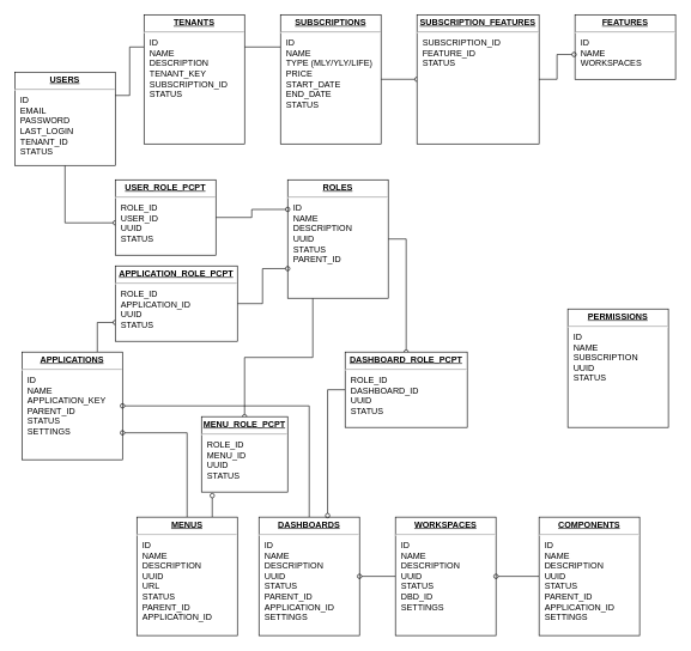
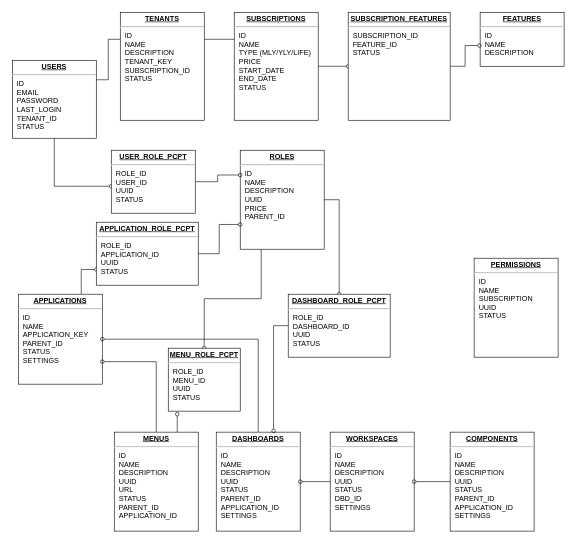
  <mxCell id="0" />
  <mxCell id="1" parent="0" />
  <mxCell id="2" style="edgeStyle=orthogonalEdgeStyle;rounded=0;orthogonalLoop=1;jettySize=auto;html=1;exitX=0.5;exitY=1;exitDx=0;exitDy=0;entryX=0;entryY=0.571;entryDx=0;entryDy=0;entryPerimeter=0;endArrow=oval;endFill=0;" edge="1" parent="1" source="3" target="33"><mxGeometry relative="1" as="geometry" /></mxCell>
  <mxCell id="3" value="&lt;p style=&quot;margin: 0px ; margin-top: 4px ; text-align: center ; text-decoration: underline&quot;&gt;&lt;b&gt;USERS&lt;/b&gt;&lt;/p&gt;&lt;hr&gt;&lt;p style=&quot;margin: 0px ; margin-left: 8px&quot;&gt;ID&lt;/p&gt;&lt;p style=&quot;margin: 0px ; margin-left: 8px&quot;&gt;EMAIL&lt;/p&gt;&lt;p style=&quot;margin: 0px ; margin-left: 8px&quot;&gt;PASSWORD&lt;/p&gt;&lt;p style=&quot;margin: 0px ; margin-left: 8px&quot;&gt;LAST_LOGIN&lt;/p&gt;&lt;p style=&quot;margin: 0px ; margin-left: 8px&quot;&gt;TENANT_ID&lt;/p&gt;&lt;p style=&quot;margin: 0px ; margin-left: 8px&quot;&gt;STATUS&lt;/p&gt;&lt;p style=&quot;margin: 0px ; margin-left: 8px&quot;&gt;&lt;br&gt;&lt;/p&gt;" style="verticalAlign=top;align=left;overflow=fill;fontSize=12;fontFamily=Helvetica;html=1;rounded=0;shadow=0;comic=0;labelBackgroundColor=none;strokeWidth=1" parent="1" vertex="1"><mxGeometry x="20" y="100" width="140" height="130" as="geometry" /></mxCell>
  <mxCell id="4" style="edgeStyle=orthogonalEdgeStyle;rounded=0;orthogonalLoop=1;jettySize=auto;html=1;exitX=0.75;exitY=0;exitDx=0;exitDy=0;entryX=0;entryY=0.75;entryDx=0;entryDy=0;endArrow=oval;endFill=0;" edge="1" parent="1" source="5" target="31"><mxGeometry relative="1" as="geometry" /></mxCell>
  <mxCell id="5" value="&lt;p style=&quot;margin: 0px ; margin-top: 4px ; text-align: center ; text-decoration: underline&quot;&gt;&lt;b&gt;APPLICATIONS&lt;/b&gt;&lt;/p&gt;&lt;hr&gt;&lt;p style=&quot;margin: 0px ; margin-left: 8px&quot;&gt;ID&lt;/p&gt;&lt;p style=&quot;margin: 0px ; margin-left: 8px&quot;&gt;NAME&lt;/p&gt;&lt;p style=&quot;margin: 0px ; margin-left: 8px&quot;&gt;APPLICATION_KEY&lt;/p&gt;&lt;p style=&quot;margin: 0px ; margin-left: 8px&quot;&gt;PARENT_ID&lt;br&gt;&lt;/p&gt;&lt;p style=&quot;margin: 0px ; margin-left: 8px&quot;&gt;STATUS&lt;/p&gt;&lt;p style=&quot;margin: 0px ; margin-left: 8px&quot;&gt;SETTINGS&lt;/p&gt;&lt;p style=&quot;margin: 0px ; margin-left: 8px&quot;&gt;&lt;br&gt;&lt;/p&gt;" style="verticalAlign=top;align=left;overflow=fill;fontSize=12;fontFamily=Helvetica;html=1;rounded=0;shadow=0;comic=0;labelBackgroundColor=none;strokeWidth=1" parent="1" vertex="1"><mxGeometry x="30" y="490" width="140" height="150" as="geometry" /></mxCell>
  <mxCell id="6" style="edgeStyle=orthogonalEdgeStyle;rounded=0;html=1;exitX=0;exitY=0.25;entryX=1;entryY=0.25;labelBackgroundColor=none;endArrow=none;endFill=0;endSize=8;fontFamily=Verdana;fontSize=12;align=left;" parent="1" source="8" target="3" edge="1"><mxGeometry relative="1" as="geometry" /></mxCell>
  <mxCell id="7" style="edgeStyle=orthogonalEdgeStyle;rounded=0;html=1;exitX=1;exitY=0.25;entryX=0;entryY=0.25;labelBackgroundColor=none;endArrow=none;endFill=0;endSize=8;fontFamily=Verdana;fontSize=12;align=left;" parent="1" source="8" target="10" edge="1"><mxGeometry relative="1" as="geometry" /></mxCell>
  <mxCell id="8" value="&lt;p style=&quot;margin: 0px ; margin-top: 4px ; text-align: center ; text-decoration: underline&quot;&gt;&lt;b&gt;TENANTS&lt;/b&gt;&lt;/p&gt;&lt;hr&gt;&lt;p style=&quot;margin: 0px ; margin-left: 8px&quot;&gt;ID&lt;br&gt;NAME&lt;/p&gt;&lt;p style=&quot;margin: 0px ; margin-left: 8px&quot;&gt;DESCRIPTION&lt;/p&gt;&lt;p style=&quot;margin: 0px ; margin-left: 8px&quot;&gt;TENANT_KEY&lt;/p&gt;&lt;p style=&quot;margin: 0px ; margin-left: 8px&quot;&gt;SUBSCRIPTION_ID&lt;/p&gt;&lt;p style=&quot;margin: 0px ; margin-left: 8px&quot;&gt;STATUS&lt;/p&gt;" style="verticalAlign=top;align=left;overflow=fill;fontSize=12;fontFamily=Helvetica;html=1;rounded=0;shadow=0;comic=0;labelBackgroundColor=none;strokeWidth=1" parent="1" vertex="1"><mxGeometry x="200" y="20" width="140" height="180" as="geometry" /></mxCell>
  <mxCell id="9" style="edgeStyle=orthogonalEdgeStyle;rounded=0;orthogonalLoop=1;jettySize=auto;html=1;exitX=1;exitY=0.5;exitDx=0;exitDy=0;endArrow=oval;endFill=0;" edge="1" parent="1" source="10" target="13"><mxGeometry relative="1" as="geometry" /></mxCell>
  <mxCell id="10" value="&lt;p style=&quot;margin: 0px ; margin-top: 4px ; text-align: center ; text-decoration: underline&quot;&gt;&lt;b&gt;SUBSCRIPTIONS&lt;/b&gt;&lt;/p&gt;&lt;hr&gt;&lt;p style=&quot;margin: 0px ; margin-left: 8px&quot;&gt;ID&lt;/p&gt;&lt;p style=&quot;margin: 0px ; margin-left: 8px&quot;&gt;NAME&lt;/p&gt;&lt;p style=&quot;margin: 0px ; margin-left: 8px&quot;&gt;TYPE (MLY/YLY/LIFE)&lt;/p&gt;&lt;p style=&quot;margin: 0px ; margin-left: 8px&quot;&gt;PRICE&lt;/p&gt;&lt;p style=&quot;margin: 0px ; margin-left: 8px&quot;&gt;START_DATE&lt;/p&gt;&lt;p style=&quot;margin: 0px ; margin-left: 8px&quot;&gt;END_DATE&lt;br&gt;STATUS&lt;/p&gt;&lt;p style=&quot;margin: 0px ; margin-left: 8px&quot;&gt;&lt;br&gt;&lt;/p&gt;&lt;p style=&quot;margin: 0px ; margin-left: 8px&quot;&gt;&lt;br&gt;&lt;/p&gt;" style="verticalAlign=top;align=left;overflow=fill;fontSize=12;fontFamily=Helvetica;html=1;rounded=0;shadow=0;comic=0;labelBackgroundColor=none;strokeWidth=1" parent="1" vertex="1"><mxGeometry x="390" y="20" width="140" height="180" as="geometry" /></mxCell>
- <mxCell id="11" value="&lt;p style=&quot;margin: 0px ; margin-top: 4px ; text-align: center ; text-decoration: underline&quot;&gt;&lt;b&gt;FEATURES&lt;/b&gt;&lt;/p&gt;&lt;hr&gt;&lt;p style=&quot;margin: 0px ; margin-left: 8px&quot;&gt;ID&lt;/p&gt;&lt;p style=&quot;margin: 0px ; margin-left: 8px&quot;&gt;NAME&lt;/p&gt;&lt;p style=&quot;margin: 0px ; margin-left: 8px&quot;&gt;WORKSPACES&lt;/p&gt;&lt;p style=&quot;margin: 0px ; margin-left: 8px&quot;&gt;&lt;br&gt;&lt;/p&gt;" style="verticalAlign=top;align=left;overflow=fill;fontSize=12;fontFamily=Helvetica;html=1;rounded=0;shadow=0;comic=0;labelBackgroundColor=none;strokeWidth=1" vertex="1" parent="1"><mxGeometry x="800" y="20" width="140" height="90" as="geometry" /></mxCell>
+ <mxCell id="11" value="&lt;p style=&quot;margin: 0px ; margin-top: 4px ; text-align: center ; text-decoration: underline&quot;&gt;&lt;b&gt;FEATURES&lt;/b&gt;&lt;/p&gt;&lt;hr&gt;&lt;p style=&quot;margin: 0px ; margin-left: 8px&quot;&gt;ID&lt;/p&gt;&lt;p style=&quot;margin: 0px ; margin-left: 8px&quot;&gt;NAME&lt;/p&gt;&lt;p style=&quot;margin: 0px ; margin-left: 8px&quot;&gt;DESCRIPTION&lt;/p&gt;&lt;p style=&quot;margin: 0px ; margin-left: 8px&quot;&gt;&lt;br&gt;&lt;/p&gt;" style="verticalAlign=top;align=left;overflow=fill;fontSize=12;fontFamily=Helvetica;html=1;rounded=0;shadow=0;comic=0;labelBackgroundColor=none;strokeWidth=1" vertex="1" parent="1"><mxGeometry x="800" y="20" width="140" height="90" as="geometry" /></mxCell>
  <mxCell id="12" style="edgeStyle=orthogonalEdgeStyle;rounded=0;orthogonalLoop=1;jettySize=auto;html=1;exitX=1;exitY=0.5;exitDx=0;exitDy=0;entryX=-0.009;entryY=0.616;entryDx=0;entryDy=0;entryPerimeter=0;endArrow=oval;endFill=0;" edge="1" parent="1" source="13" target="11"><mxGeometry relative="1" as="geometry" /></mxCell>
  <mxCell id="13" value="&lt;p style=&quot;margin: 0px ; margin-top: 4px ; text-align: center ; text-decoration: underline&quot;&gt;&lt;b&gt;SUBSCRIPTION_FEATURES&lt;/b&gt;&lt;/p&gt;&lt;hr&gt;&lt;p style=&quot;margin: 0px ; margin-left: 8px&quot;&gt;SUBSCRIPTION_ID&lt;br&gt;FEATURE_ID&lt;br&gt;&lt;/p&gt;&lt;p style=&quot;margin: 0px ; margin-left: 8px&quot;&gt;STATUS&lt;/p&gt;" style="verticalAlign=top;align=left;overflow=fill;fontSize=12;fontFamily=Helvetica;html=1;rounded=0;shadow=0;comic=0;labelBackgroundColor=none;strokeWidth=1" vertex="1" parent="1"><mxGeometry x="580" y="20" width="170" height="180" as="geometry" /></mxCell>
  <mxCell id="14" style="edgeStyle=orthogonalEdgeStyle;rounded=0;orthogonalLoop=1;jettySize=auto;html=1;exitX=0.5;exitY=0;exitDx=0;exitDy=0;entryX=1;entryY=0.75;entryDx=0;entryDy=0;endArrow=oval;endFill=0;" edge="1" parent="1" source="16" target="5"><mxGeometry relative="1" as="geometry" /></mxCell>
  <mxCell id="15" style="edgeStyle=orthogonalEdgeStyle;rounded=0;orthogonalLoop=1;jettySize=auto;html=1;exitX=0.75;exitY=0;exitDx=0;exitDy=0;endArrow=oval;endFill=0;" edge="1" parent="1" source="16"><mxGeometry relative="1" as="geometry"><mxPoint x="295" y="690" as="targetPoint" /></mxGeometry></mxCell>
  <mxCell id="16" value="&lt;p style=&quot;margin: 0px ; margin-top: 4px ; text-align: center ; text-decoration: underline&quot;&gt;&lt;b&gt;MENUS&lt;/b&gt;&lt;/p&gt;&lt;hr&gt;&lt;p style=&quot;margin: 0px ; margin-left: 8px&quot;&gt;ID&lt;/p&gt;&lt;p style=&quot;margin: 0px ; margin-left: 8px&quot;&gt;NAME&lt;/p&gt;&lt;p style=&quot;margin: 0px ; margin-left: 8px&quot;&gt;DESCRIPTION&lt;/p&gt;&lt;p style=&quot;margin: 0px ; margin-left: 8px&quot;&gt;UUID&lt;/p&gt;&lt;p style=&quot;margin: 0px ; margin-left: 8px&quot;&gt;URL&lt;/p&gt;&lt;p style=&quot;margin: 0px ; margin-left: 8px&quot;&gt;STATUS&lt;/p&gt;&lt;p style=&quot;margin: 0px ; margin-left: 8px&quot;&gt;PARENT_ID&lt;/p&gt;&lt;p style=&quot;margin: 0px ; margin-left: 8px&quot;&gt;APPLICATION_ID&lt;/p&gt;&lt;p style=&quot;margin: 0px ; margin-left: 8px&quot;&gt;&lt;br&gt;&lt;/p&gt;" style="verticalAlign=top;align=left;overflow=fill;fontSize=12;fontFamily=Helvetica;html=1;rounded=0;shadow=0;comic=0;labelBackgroundColor=none;strokeWidth=1" vertex="1" parent="1"><mxGeometry x="190" y="720" width="140" height="165" as="geometry" /></mxCell>
  <mxCell id="17" style="edgeStyle=orthogonalEdgeStyle;rounded=0;orthogonalLoop=1;jettySize=auto;html=1;exitX=0.5;exitY=0;exitDx=0;exitDy=0;entryX=1;entryY=0.5;entryDx=0;entryDy=0;endArrow=oval;endFill=0;" edge="1" parent="1" source="18" target="5"><mxGeometry relative="1" as="geometry" /></mxCell>
  <mxCell id="18" value="&lt;p style=&quot;margin: 0px ; margin-top: 4px ; text-align: center ; text-decoration: underline&quot;&gt;&lt;b&gt;DASHBOARDS&lt;/b&gt;&lt;/p&gt;&lt;hr&gt;&lt;p style=&quot;margin: 0px ; margin-left: 8px&quot;&gt;ID&lt;/p&gt;&lt;p style=&quot;margin: 0px ; margin-left: 8px&quot;&gt;NAME&lt;/p&gt;&lt;p style=&quot;margin: 0px ; margin-left: 8px&quot;&gt;DESCRIPTION&lt;/p&gt;&lt;p style=&quot;margin: 0px ; margin-left: 8px&quot;&gt;&lt;span&gt;UUID&lt;/span&gt;&lt;/p&gt;&lt;p style=&quot;margin: 0px ; margin-left: 8px&quot;&gt;&lt;span&gt;STATUS&lt;/span&gt;&lt;br&gt;&lt;/p&gt;&lt;p style=&quot;margin: 0px ; margin-left: 8px&quot;&gt;PARENT_ID&lt;/p&gt;&lt;p style=&quot;margin: 0px ; margin-left: 8px&quot;&gt;APPLICATION_ID&lt;/p&gt;&lt;p style=&quot;margin: 0px ; margin-left: 8px&quot;&gt;SETTINGS&lt;/p&gt;&lt;p style=&quot;margin: 0px ; margin-left: 8px&quot;&gt;&lt;br&gt;&lt;/p&gt;" style="verticalAlign=top;align=left;overflow=fill;fontSize=12;fontFamily=Helvetica;html=1;rounded=0;shadow=0;comic=0;labelBackgroundColor=none;strokeWidth=1" vertex="1" parent="1"><mxGeometry x="360" y="720" width="140" height="165" as="geometry" /></mxCell>
  <mxCell id="19" style="edgeStyle=orthogonalEdgeStyle;rounded=0;orthogonalLoop=1;jettySize=auto;html=1;exitX=0;exitY=0.5;exitDx=0;exitDy=0;entryX=1;entryY=0.5;entryDx=0;entryDy=0;endArrow=oval;endFill=0;" edge="1" parent="1" source="20" target="18"><mxGeometry relative="1" as="geometry" /></mxCell>
  <mxCell id="20" value="&lt;p style=&quot;margin: 0px ; margin-top: 4px ; text-align: center ; text-decoration: underline&quot;&gt;&lt;b&gt;WORKSPACES&lt;/b&gt;&lt;/p&gt;&lt;hr&gt;&lt;p style=&quot;margin: 0px ; margin-left: 8px&quot;&gt;ID&lt;/p&gt;&lt;p style=&quot;margin: 0px ; margin-left: 8px&quot;&gt;NAME&lt;/p&gt;&lt;p style=&quot;margin: 0px ; margin-left: 8px&quot;&gt;DESCRIPTION&lt;/p&gt;&lt;p style=&quot;margin: 0px ; margin-left: 8px&quot;&gt;UUID&lt;/p&gt;&lt;p style=&quot;margin: 0px ; margin-left: 8px&quot;&gt;STATUS&lt;/p&gt;&lt;p style=&quot;margin: 0px ; margin-left: 8px&quot;&gt;DBD_ID&lt;/p&gt;&lt;p style=&quot;margin: 0px ; margin-left: 8px&quot;&gt;SETTINGS&lt;/p&gt;&lt;p style=&quot;margin: 0px ; margin-left: 8px&quot;&gt;&lt;br&gt;&lt;/p&gt;&lt;p style=&quot;margin: 0px ; margin-left: 8px&quot;&gt;&lt;br&gt;&lt;/p&gt;" style="verticalAlign=top;align=left;overflow=fill;fontSize=12;fontFamily=Helvetica;html=1;rounded=0;shadow=0;comic=0;labelBackgroundColor=none;strokeWidth=1" vertex="1" parent="1"><mxGeometry x="550" y="720" width="140" height="165" as="geometry" /></mxCell>
  <mxCell id="21" style="edgeStyle=orthogonalEdgeStyle;rounded=0;orthogonalLoop=1;jettySize=auto;html=1;exitX=0;exitY=0.5;exitDx=0;exitDy=0;entryX=1;entryY=0.5;entryDx=0;entryDy=0;endArrow=oval;endFill=0;" edge="1" parent="1" source="22" target="20"><mxGeometry relative="1" as="geometry" /></mxCell>
  <mxCell id="22" value="&lt;p style=&quot;margin: 0px ; margin-top: 4px ; text-align: center ; text-decoration: underline&quot;&gt;&lt;b&gt;COMPONENTS&lt;/b&gt;&lt;/p&gt;&lt;hr&gt;&lt;p style=&quot;margin: 0px ; margin-left: 8px&quot;&gt;ID&lt;/p&gt;&lt;p style=&quot;margin: 0px ; margin-left: 8px&quot;&gt;NAME&lt;/p&gt;&lt;p style=&quot;margin: 0px ; margin-left: 8px&quot;&gt;DESCRIPTION&lt;/p&gt;&lt;p style=&quot;margin: 0px ; margin-left: 8px&quot;&gt;UUID&lt;/p&gt;&lt;p style=&quot;margin: 0px ; margin-left: 8px&quot;&gt;STATUS&lt;/p&gt;&lt;p style=&quot;margin: 0px ; margin-left: 8px&quot;&gt;PARENT_ID&lt;/p&gt;&lt;p style=&quot;margin: 0px ; margin-left: 8px&quot;&gt;APPLICATION_ID&lt;/p&gt;&lt;p style=&quot;margin: 0px ; margin-left: 8px&quot;&gt;SETTINGS&lt;/p&gt;&lt;p style=&quot;margin: 0px ; margin-left: 8px&quot;&gt;&lt;br&gt;&lt;/p&gt;" style="verticalAlign=top;align=left;overflow=fill;fontSize=12;fontFamily=Helvetica;html=1;rounded=0;shadow=0;comic=0;labelBackgroundColor=none;strokeWidth=1" vertex="1" parent="1"><mxGeometry x="750" y="720" width="140" height="165" as="geometry" /></mxCell>
  <mxCell id="23" style="edgeStyle=orthogonalEdgeStyle;rounded=0;orthogonalLoop=1;jettySize=auto;html=1;exitX=1;exitY=0.5;exitDx=0;exitDy=0;entryX=0.5;entryY=0;entryDx=0;entryDy=0;endArrow=oval;endFill=0;" edge="1" parent="1" source="25" target="28"><mxGeometry relative="1" as="geometry" /></mxCell>
  <mxCell id="24" style="edgeStyle=orthogonalEdgeStyle;rounded=0;orthogonalLoop=1;jettySize=auto;html=1;exitX=0.25;exitY=1;exitDx=0;exitDy=0;entryX=0.5;entryY=0;entryDx=0;entryDy=0;endArrow=oval;endFill=0;" edge="1" parent="1" source="25" target="29"><mxGeometry relative="1" as="geometry" /></mxCell>
- <mxCell id="25" value="&lt;p style=&quot;margin: 0px ; margin-top: 4px ; text-align: center ; text-decoration: underline&quot;&gt;&lt;b&gt;ROLES&lt;/b&gt;&lt;/p&gt;&lt;hr&gt;&lt;p style=&quot;margin: 0px ; margin-left: 8px&quot;&gt;ID&lt;/p&gt;&lt;p style=&quot;margin: 0px ; margin-left: 8px&quot;&gt;NAME&lt;/p&gt;&lt;p style=&quot;margin: 0px ; margin-left: 8px&quot;&gt;DESCRIPTION&lt;/p&gt;&lt;p style=&quot;margin: 0px ; margin-left: 8px&quot;&gt;UUID&lt;/p&gt;&lt;p style=&quot;margin: 0px ; margin-left: 8px&quot;&gt;STATUS&lt;/p&gt;&lt;p style=&quot;margin: 0px ; margin-left: 8px&quot;&gt;PARENT_ID&lt;/p&gt;&lt;p style=&quot;margin: 0px ; margin-left: 8px&quot;&gt;&lt;br&gt;&lt;/p&gt;&lt;p style=&quot;margin: 0px ; margin-left: 8px&quot;&gt;&lt;br&gt;&lt;/p&gt;" style="verticalAlign=top;align=left;overflow=fill;fontSize=12;fontFamily=Helvetica;html=1;rounded=0;shadow=0;comic=0;labelBackgroundColor=none;strokeWidth=1" vertex="1" parent="1"><mxGeometry x="400" y="250" width="140" height="165" as="geometry" /></mxCell>
+ <mxCell id="25" value="&lt;p style=&quot;margin: 0px ; margin-top: 4px ; text-align: center ; text-decoration: underline&quot;&gt;&lt;b&gt;ROLES&lt;/b&gt;&lt;/p&gt;&lt;hr&gt;&lt;p style=&quot;margin: 0px ; margin-left: 8px&quot;&gt;ID&lt;/p&gt;&lt;p style=&quot;margin: 0px ; margin-left: 8px&quot;&gt;NAME&lt;/p&gt;&lt;p style=&quot;margin: 0px ; margin-left: 8px&quot;&gt;DESCRIPTION&lt;/p&gt;&lt;p style=&quot;margin: 0px ; margin-left: 8px&quot;&gt;UUID&lt;/p&gt;&lt;p style=&quot;margin: 0px ; margin-left: 8px&quot;&gt;PRICE&lt;/p&gt;&lt;p style=&quot;margin: 0px ; margin-left: 8px&quot;&gt;PARENT_ID&lt;/p&gt;&lt;p style=&quot;margin: 0px ; margin-left: 8px&quot;&gt;&lt;br&gt;&lt;/p&gt;&lt;p style=&quot;margin: 0px ; margin-left: 8px&quot;&gt;&lt;br&gt;&lt;/p&gt;" style="verticalAlign=top;align=left;overflow=fill;fontSize=12;fontFamily=Helvetica;html=1;rounded=0;shadow=0;comic=0;labelBackgroundColor=none;strokeWidth=1" vertex="1" parent="1"><mxGeometry x="400" y="250" width="140" height="165" as="geometry" /></mxCell>
  <mxCell id="26" value="&lt;p style=&quot;margin: 0px ; margin-top: 4px ; text-align: center ; text-decoration: underline&quot;&gt;&lt;b&gt;PERMISSIONS&lt;/b&gt;&lt;/p&gt;&lt;hr&gt;&lt;p style=&quot;margin: 0px ; margin-left: 8px&quot;&gt;ID&lt;/p&gt;&lt;p style=&quot;margin: 0px ; margin-left: 8px&quot;&gt;NAME&lt;/p&gt;&lt;p style=&quot;margin: 0px ; margin-left: 8px&quot;&gt;SUBSCRIPTION&lt;/p&gt;&lt;p style=&quot;margin: 0px ; margin-left: 8px&quot;&gt;UUID&lt;/p&gt;&lt;p style=&quot;margin: 0px ; margin-left: 8px&quot;&gt;STATUS&lt;/p&gt;" style="verticalAlign=top;align=left;overflow=fill;fontSize=12;fontFamily=Helvetica;html=1;rounded=0;shadow=0;comic=0;labelBackgroundColor=none;strokeWidth=1" vertex="1" parent="1"><mxGeometry x="790" y="430" width="140" height="165" as="geometry" /></mxCell>
  <mxCell id="27" style="edgeStyle=orthogonalEdgeStyle;rounded=0;orthogonalLoop=1;jettySize=auto;html=1;exitX=0;exitY=0.5;exitDx=0;exitDy=0;entryX=0.683;entryY=-0.013;entryDx=0;entryDy=0;entryPerimeter=0;endArrow=oval;endFill=0;" edge="1" parent="1" source="28" target="18"><mxGeometry relative="1" as="geometry" /></mxCell>
  <mxCell id="28" value="&lt;p style=&quot;margin: 0px ; margin-top: 4px ; text-align: center ; text-decoration: underline&quot;&gt;&lt;b&gt;DASHBOARD_ROLE_PCPT&lt;/b&gt;&lt;/p&gt;&lt;hr&gt;&lt;p style=&quot;margin: 0px ; margin-left: 8px&quot;&gt;ROLE_ID&lt;/p&gt;&lt;p style=&quot;margin: 0px ; margin-left: 8px&quot;&gt;DASHBOARD_ID&lt;/p&gt;&lt;p style=&quot;margin: 0px ; margin-left: 8px&quot;&gt;&lt;span&gt;UUID&lt;/span&gt;&lt;br&gt;&lt;/p&gt;&lt;p style=&quot;margin: 0px ; margin-left: 8px&quot;&gt;STATUS&lt;/p&gt;&lt;p style=&quot;margin: 0px ; margin-left: 8px&quot;&gt;&lt;br&gt;&lt;/p&gt;" style="verticalAlign=top;align=left;overflow=fill;fontSize=12;fontFamily=Helvetica;html=1;rounded=0;shadow=0;comic=0;labelBackgroundColor=none;strokeWidth=1" vertex="1" parent="1"><mxGeometry x="480" y="490" width="170" height="105" as="geometry" /></mxCell>
  <mxCell id="29" value="&lt;p style=&quot;margin: 0px ; margin-top: 4px ; text-align: center ; text-decoration: underline&quot;&gt;&lt;b&gt;MENU_ROLE_PCPT&lt;/b&gt;&lt;/p&gt;&lt;hr&gt;&lt;p style=&quot;margin: 0px ; margin-left: 8px&quot;&gt;ROLE_ID&lt;/p&gt;&lt;p style=&quot;margin: 0px ; margin-left: 8px&quot;&gt;MENU_ID&lt;/p&gt;&lt;p style=&quot;margin: 0px ; margin-left: 8px&quot;&gt;&lt;span&gt;UUID&lt;/span&gt;&lt;br&gt;&lt;/p&gt;&lt;p style=&quot;margin: 0px ; margin-left: 8px&quot;&gt;STATUS&lt;/p&gt;&lt;p style=&quot;margin: 0px ; margin-left: 8px&quot;&gt;&lt;br&gt;&lt;/p&gt;" style="verticalAlign=top;align=left;overflow=fill;fontSize=12;fontFamily=Helvetica;html=1;rounded=0;shadow=0;comic=0;labelBackgroundColor=none;strokeWidth=1" vertex="1" parent="1"><mxGeometry x="280" y="580" width="120" height="105" as="geometry" /></mxCell>
  <mxCell id="30" style="edgeStyle=orthogonalEdgeStyle;rounded=0;orthogonalLoop=1;jettySize=auto;html=1;exitX=1;exitY=0.5;exitDx=0;exitDy=0;entryX=0;entryY=0.75;entryDx=0;entryDy=0;endArrow=oval;endFill=0;" edge="1" parent="1" source="31" target="25"><mxGeometry relative="1" as="geometry" /></mxCell>
  <mxCell id="31" value="&lt;p style=&quot;margin: 0px ; margin-top: 4px ; text-align: center ; text-decoration: underline&quot;&gt;&lt;b&gt;APPLICATION_ROLE_PCPT&lt;/b&gt;&lt;/p&gt;&lt;hr&gt;&lt;p style=&quot;margin: 0px ; margin-left: 8px&quot;&gt;ROLE_ID&lt;/p&gt;&lt;p style=&quot;margin: 0px ; margin-left: 8px&quot;&gt;APPLICATION_ID&lt;/p&gt;&lt;p style=&quot;margin: 0px ; margin-left: 8px&quot;&gt;&lt;span&gt;UUID&lt;/span&gt;&lt;br&gt;&lt;/p&gt;&lt;p style=&quot;margin: 0px ; margin-left: 8px&quot;&gt;STATUS&lt;/p&gt;&lt;p style=&quot;margin: 0px ; margin-left: 8px&quot;&gt;&lt;br&gt;&lt;/p&gt;" style="verticalAlign=top;align=left;overflow=fill;fontSize=12;fontFamily=Helvetica;html=1;rounded=0;shadow=0;comic=0;labelBackgroundColor=none;strokeWidth=1" vertex="1" parent="1"><mxGeometry x="160" y="370" width="170" height="105" as="geometry" /></mxCell>
  <mxCell id="32" style="edgeStyle=orthogonalEdgeStyle;rounded=0;orthogonalLoop=1;jettySize=auto;html=1;entryX=0;entryY=0.25;entryDx=0;entryDy=0;endArrow=oval;endFill=0;" edge="1" parent="1" source="33" target="25"><mxGeometry relative="1" as="geometry" /></mxCell>
- <mxCell id="33" value="&lt;p style=&quot;margin: 0px ; margin-top: 4px ; text-align: center ; text-decoration: underline&quot;&gt;&lt;b&gt;USER_ROLE_PCPT&lt;/b&gt;&lt;/p&gt;&lt;hr&gt;&lt;p style=&quot;margin: 0px ; margin-left: 8px&quot;&gt;ROLE_ID&lt;/p&gt;&lt;p style=&quot;margin: 0px ; margin-left: 8px&quot;&gt;USER_ID&lt;/p&gt;&lt;p style=&quot;margin: 0px ; margin-left: 8px&quot;&gt;&lt;span&gt;UUID&lt;/span&gt;&lt;br&gt;&lt;/p&gt;&lt;p style=&quot;margin: 0px ; margin-left: 8px&quot;&gt;STATUS&lt;/p&gt;&lt;p style=&quot;margin: 0px ; margin-left: 8px&quot;&gt;&lt;br&gt;&lt;/p&gt;" style="verticalAlign=top;align=left;overflow=fill;fontSize=12;fontFamily=Helvetica;html=1;rounded=0;shadow=0;comic=0;labelBackgroundColor=none;strokeWidth=1" vertex="1" parent="1"><mxGeometry x="160" y="250" width="140" height="105" as="geometry" /></mxCell>
+ <mxCell id="33" value="&lt;p style=&quot;margin: 0px ; margin-top: 4px ; text-align: center ; text-decoration: underline&quot;&gt;&lt;b&gt;USER_ROLE_PCPT&lt;/b&gt;&lt;/p&gt;&lt;hr&gt;&lt;p style=&quot;margin: 0px ; margin-left: 8px&quot;&gt;ROLE_ID&lt;/p&gt;&lt;p style=&quot;margin: 0px ; margin-left: 8px&quot;&gt;USER_ID&lt;/p&gt;&lt;p style=&quot;margin: 0px ; margin-left: 8px&quot;&gt;&lt;span&gt;UUID&lt;/span&gt;&lt;br&gt;&lt;/p&gt;&lt;p style=&quot;margin: 0px ; margin-left: 8px&quot;&gt;STATUS&lt;/p&gt;&lt;p style=&quot;margin: 0px ; margin-left: 8px&quot;&gt;&lt;br&gt;&lt;/p&gt;" style="verticalAlign=top;align=left;overflow=fill;fontSize=12;fontFamily=Helvetica;html=1;rounded=0;shadow=0;comic=0;labelBackgroundColor=none;strokeWidth=1" vertex="1" parent="1"><mxGeometry x="185" y="250" width="140" height="105" as="geometry" /></mxCell>
